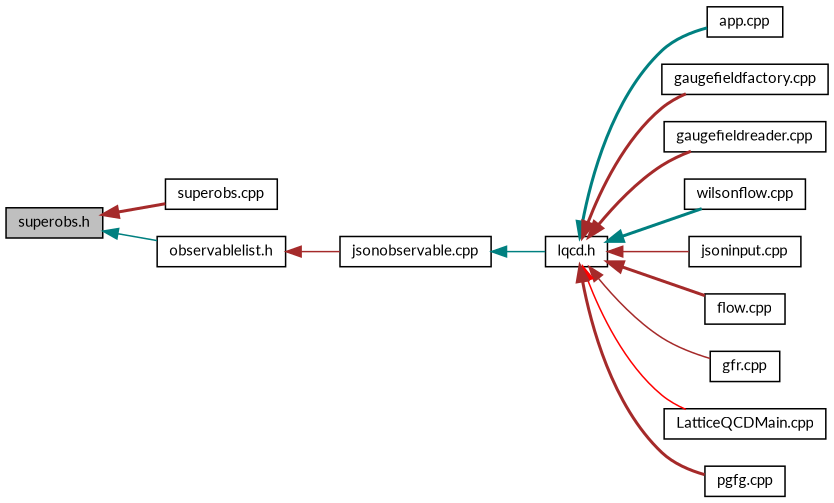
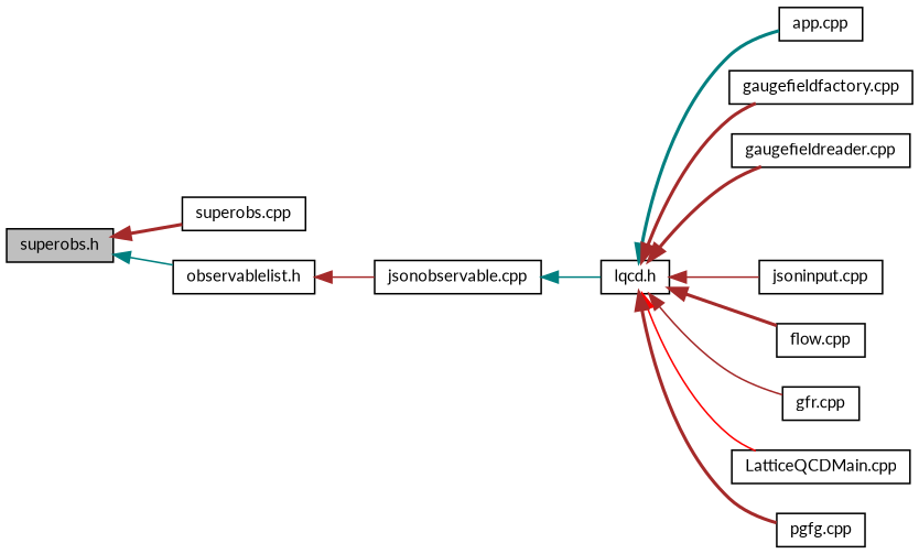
  digraph {
    fontname=Lato
    rankdir=LR
    node [color=black fillcolor=white fontname=Lato fontsize=10 shape=record style=filled]
    edge [color=brown dir=back fontname=Lato fontsize=10 labelfontname=Helvetica labelfontsize=10 style=bold]
    n1 [fillcolor=grey75 fontcolor=black height=0.2 label="superobs.h" width=0.4]
    n2 [height=0.2 label="superobs.cpp" width=0.4]
    n3 [height=0.2 label="observablelist.h" width=0.4]
    n4 [height=0.2 label="jsonobservable.cpp" width=0.4]
    n5 [height=0.2 label="lqcd.h" width=0.4]
    n6 [height=0.2 label="app.cpp" width=0.4]
    n7 [height=0.2 label="gaugefieldfactory.cpp" width=0.4]
    n8 [height=0.2 label="gaugefieldreader.cpp" width=0.4]
-   n9 [height=0.2 label="wilsonflow.cpp" width=0.4]
    n10 [height=0.2 label="jsoninput.cpp" width=0.4]
    n11 [height=0.2 label="flow.cpp" width=0.4]
    n12 [height=0.2 label="gfr.cpp" width=0.4]
    n13 [height=0.2 label="LatticeQCDMain.cpp" width=0.4]
    n14 [height=0.2 label="pgfg.cpp" width=0.4]
    n1 -> n2
    n1 -> n3 [color=teal style=solid]
    n3 -> n4 [style=solid]
    n4 -> n5 [color=teal style=solid]
    n5 -> n6 [color=teal]
    n5 -> n7
    n5 -> n8
-   n5 -> n9 [color=teal]
    n5 -> n10 [style=solid]
    n5 -> n11
    n5 -> n12 [style=solid]
    n5 -> n13 [color=red style=solid]
    n5 -> n14
  }
